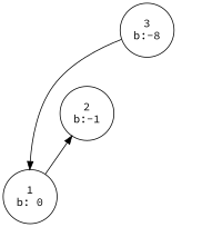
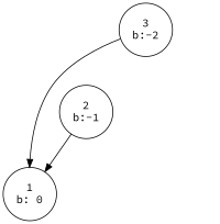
  digraph {
    fontname="Source Code Pro"
    node [fontname="Source Code Pro" shape=circle style=invis]
    edge [fontname="Source Code Pro" style=invis]
    n1 [label="2\nb:-1" width=0.8 style=""]
    m3 [width=0.1]
    r3 [width=0.1]
    n4 [label="1\nb: 0" width=0.8 style=""]
    l2 [width=0.1]
    r2 [width=0.1]
-   n7 [label="3\nb:-8" width=0.8 style=""]
+   n7 [label="3\nb:-2" width=0.8 style=""]
    subgraph sub_1 {
      rank=same
      n1
      m3
      r3
    }
    subgraph sub_2 {
      rank=same
      n4
      l2
      r2
    }
    n1 -> m3
-   n4 -> n1 [style=""]
+   n1 -> n4 [style=""]
    n1 -> l2
    n1 -> r2
    m3 -> r3
    n4 -> l2
    l2 -> r2
    n7 -> m3
    n7 -> r3
    n7 -> n4 [style=""]
  }
